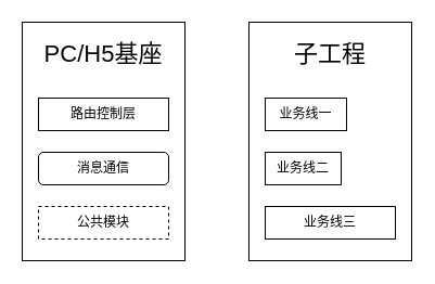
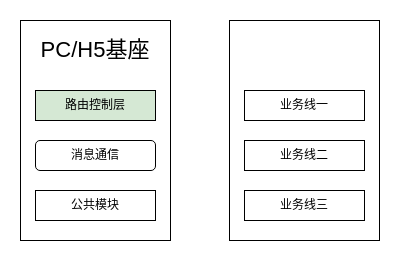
  <mxCell id="0" />
  <mxCell id="1" parent="0" />
  <mxCell id="2" value="" style="rounded=0;whiteSpace=wrap;html=1;" vertex="1" parent="1"><mxGeometry x="20" y="20" width="150" height="220" as="geometry" /></mxCell>
- <mxCell id="3" value="路由控制层" style="rounded=0;whiteSpace=wrap;html=1;" vertex="1" parent="1"><mxGeometry x="35" y="90" width="120" height="30" as="geometry" /></mxCell>
+ <mxCell id="3" value="路由控制层" style="rounded=0;whiteSpace=wrap;html=1;fillColor=#d5e8d4;" vertex="1" parent="1"><mxGeometry x="35" y="90" width="120" height="30" as="geometry" /></mxCell>
  <mxCell id="4" value="消息通信" style="whiteSpace=wrap;html=1;rounded=1;" vertex="1" parent="1"><mxGeometry x="35" y="140" width="120" height="30" as="geometry" /></mxCell>
- <mxCell id="5" value="公共模块" style="rounded=0;whiteSpace=wrap;html=1;dashed=1;" vertex="1" parent="1"><mxGeometry x="35" y="190" width="120" height="30" as="geometry" /></mxCell>
+ <mxCell id="5" value="公共模块" style="rounded=0;whiteSpace=wrap;html=1;" vertex="1" parent="1"><mxGeometry x="35" y="190" width="120" height="30" as="geometry" /></mxCell>
  <mxCell id="6" value="PC/H5基座" style="text;html=1;strokeColor=none;fillColor=none;align=center;verticalAlign=middle;whiteSpace=wrap;rounded=0;fontSize=22;" vertex="1" parent="1"><mxGeometry x="30" y="40" width="130" height="20" as="geometry" /></mxCell>
  <mxCell id="7" value="" style="rounded=0;whiteSpace=wrap;html=1;" vertex="1" parent="1"><mxGeometry x="229" y="20" width="150" height="220" as="geometry" /></mxCell>
- <mxCell id="8" value="业务线一" style="rounded=0;whiteSpace=wrap;html=1;" vertex="1" parent="1"><mxGeometry x="244" y="90" width="75" height="30" as="geometry" /></mxCell>
- <mxCell id="9" value="业务线二" style="rounded=0;whiteSpace=wrap;html=1;" vertex="1" parent="1"><mxGeometry x="244" y="140" width="70" height="30" as="geometry" /></mxCell>
+ <mxCell id="8" value="业务线一" style="rounded=0;whiteSpace=wrap;html=1;" vertex="1" parent="1"><mxGeometry x="244" y="90" width="120" height="30" as="geometry" /></mxCell>
+ <mxCell id="9" value="业务线二" style="rounded=0;whiteSpace=wrap;html=1;" vertex="1" parent="1"><mxGeometry x="244" y="140" width="120" height="30" as="geometry" /></mxCell>
  <mxCell id="10" value="业务线三" style="rounded=0;whiteSpace=wrap;html=1;" vertex="1" parent="1"><mxGeometry x="244" y="190" width="120" height="30" as="geometry" /></mxCell>
- <mxCell id="11" value="子工程" style="text;html=1;strokeColor=none;fillColor=none;align=center;verticalAlign=middle;whiteSpace=wrap;rounded=0;fontSize=22;" vertex="1" parent="1"><mxGeometry x="239" y="40" width="130" height="20" as="geometry" /></mxCell>
